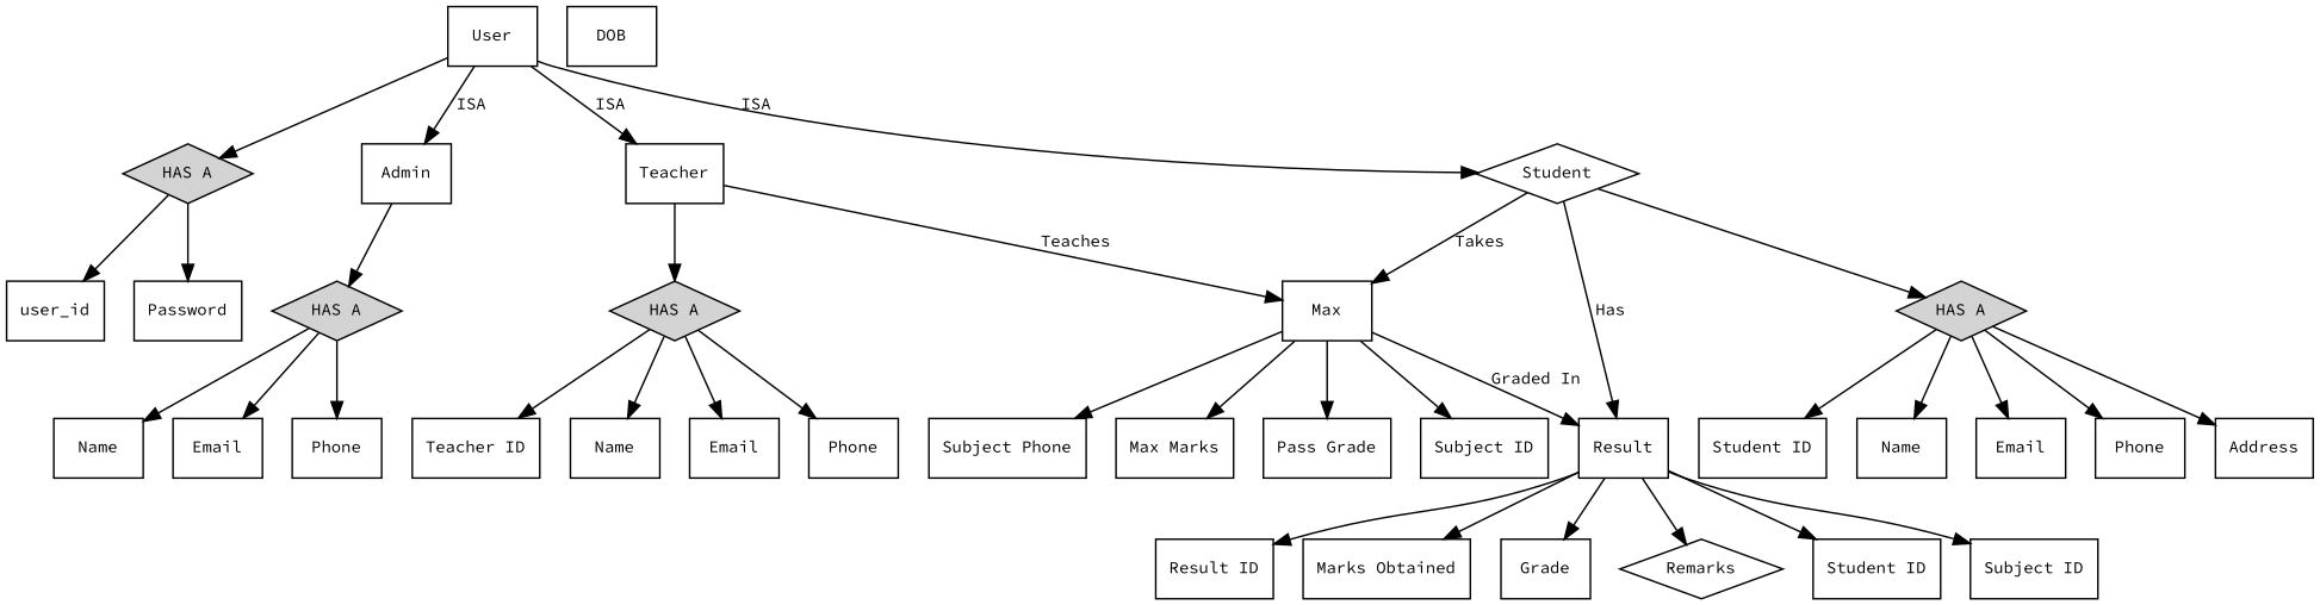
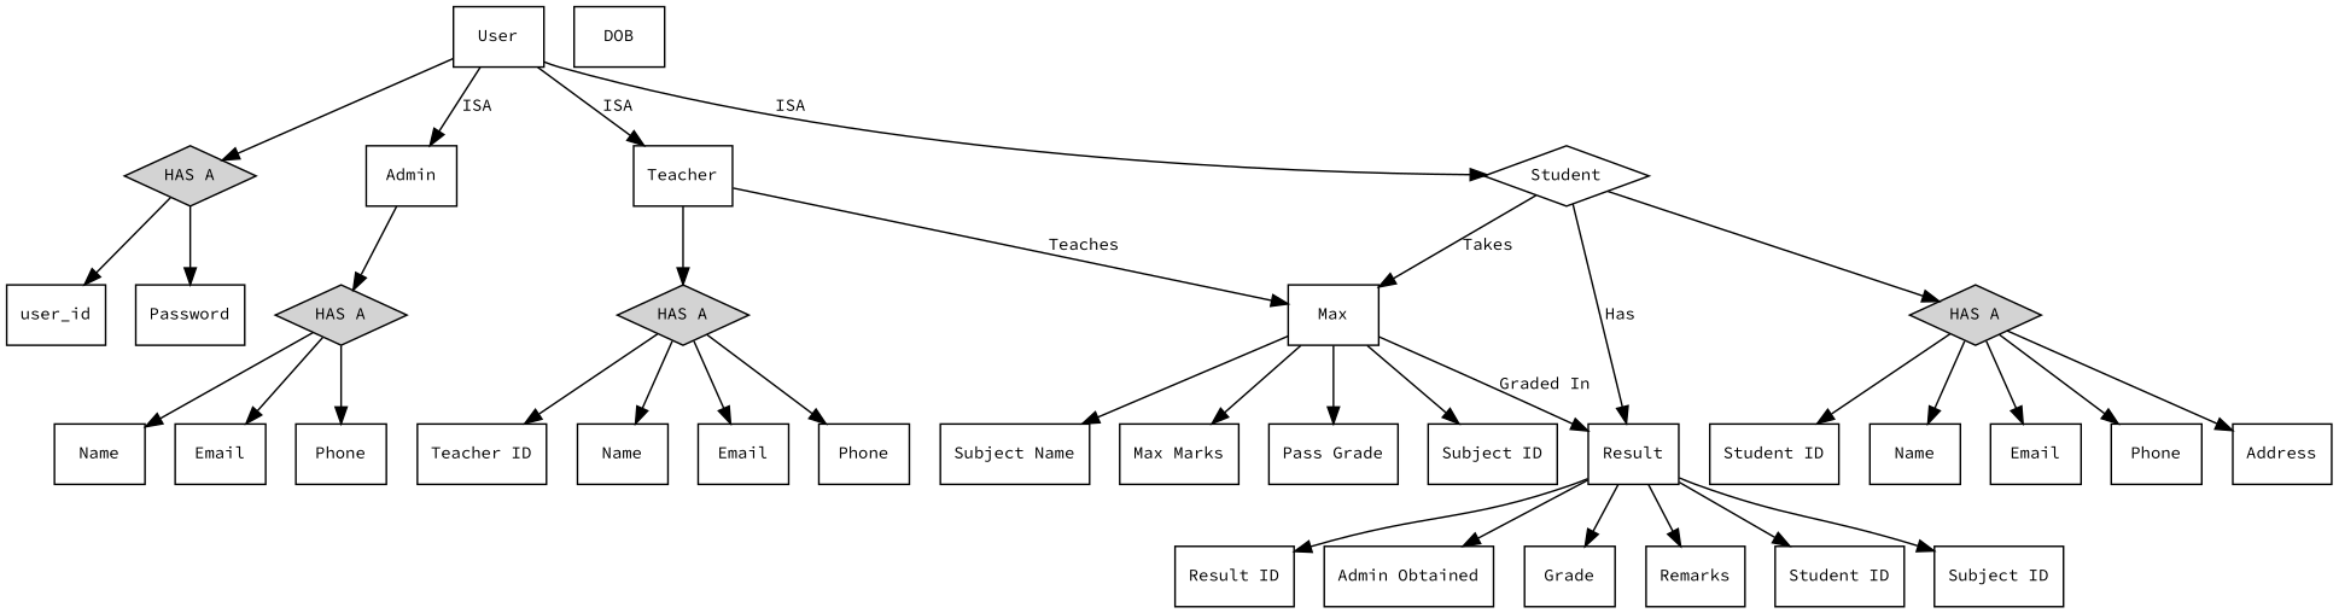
  digraph {
    fontname="Source Code Pro"
    node [color=black fontname="Source Code Pro" fontsize=10 shape=rect]
    edge [color=black fontname="Source Code Pro" fontsize=10]
    n1 [label=User]
    n2 [fillcolor=lightgrey label="HAS A" shape=diamond style=filled]
    n3 [label=Admin]
    n4 [label=Teacher]
    n5 [label=Student shape=diamond]
    n6 [label=user_id]
    n7 [label=Password]
    n8 [fillcolor=lightgrey label="HAS A" shape=diamond style=filled]
    n9 [fillcolor=lightgrey label="HAS A" shape=diamond style=filled]
    n10 [label=Max]
    n11 [fillcolor=lightgrey label="HAS A" shape=diamond style=filled]
    n12 [label=Result]
    n13 [label=Name]
    n14 [label=Email]
    n15 [label=Phone]
    n16 [label="Teacher ID"]
    n17 [label=Name]
    n18 [label=Email]
    n19 [label=Phone]
    n20 [label="Subject ID"]
-   n21 [label="Subject Phone"]
+   n21 [label="Subject Name"]
    n22 [label="Max Marks"]
    n23 [label="Pass Grade"]
    n24 [label="Student ID"]
    n25 [label=Name]
    n26 [label=Email]
    n27 [label=Phone]
    n28 [label=Address]
    n29 [label="Result ID"]
-   n30 [label="Marks Obtained"]
+   n30 [label="Admin Obtained"]
    n31 [label=Grade]
-   n32 [label=Remarks shape=diamond]
+   n32 [label=Remarks]
    n33 [label="Student ID"]
    n34 [label="Subject ID"]
    n35 [label=DOB]
    n1 -> n2
    n1 -> n3 [label=ISA weight=1]
    n1 -> n4 [label=ISA weight=1]
    n1 -> n5 [label=ISA weight=1]
    n2 -> n6
    n2 -> n7
    n3 -> n8
    n4 -> n9
    n4 -> n10 [label=Teaches weight=1]
    n5 -> n10 [label=Takes weight=1]
    n5 -> n11
    n5 -> n12 [label=Has weight=1]
    n8 -> n13
    n8 -> n14
    n8 -> n15
    n9 -> n16
    n9 -> n17
    n9 -> n18
    n9 -> n19
    n10 -> n12 [label="Graded In" weight=1]
    n10 -> n20
    n10 -> n21
    n10 -> n22
    n10 -> n23
    n11 -> n24
    n11 -> n25
    n11 -> n26
    n11 -> n27
    n11 -> n28
    n12 -> n29
    n12 -> n30
    n12 -> n31
    n12 -> n32
    n12 -> n33
    n12 -> n34
  }
